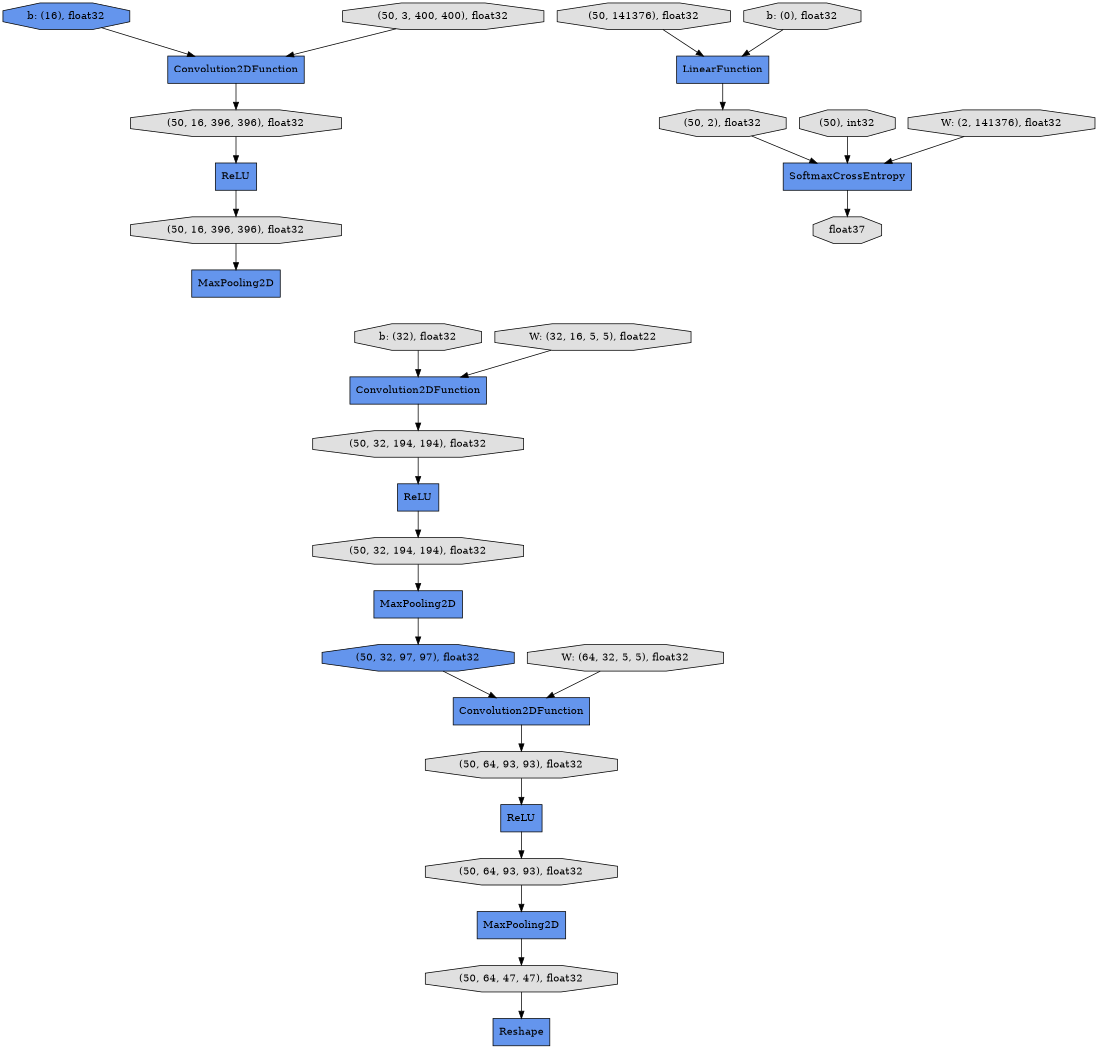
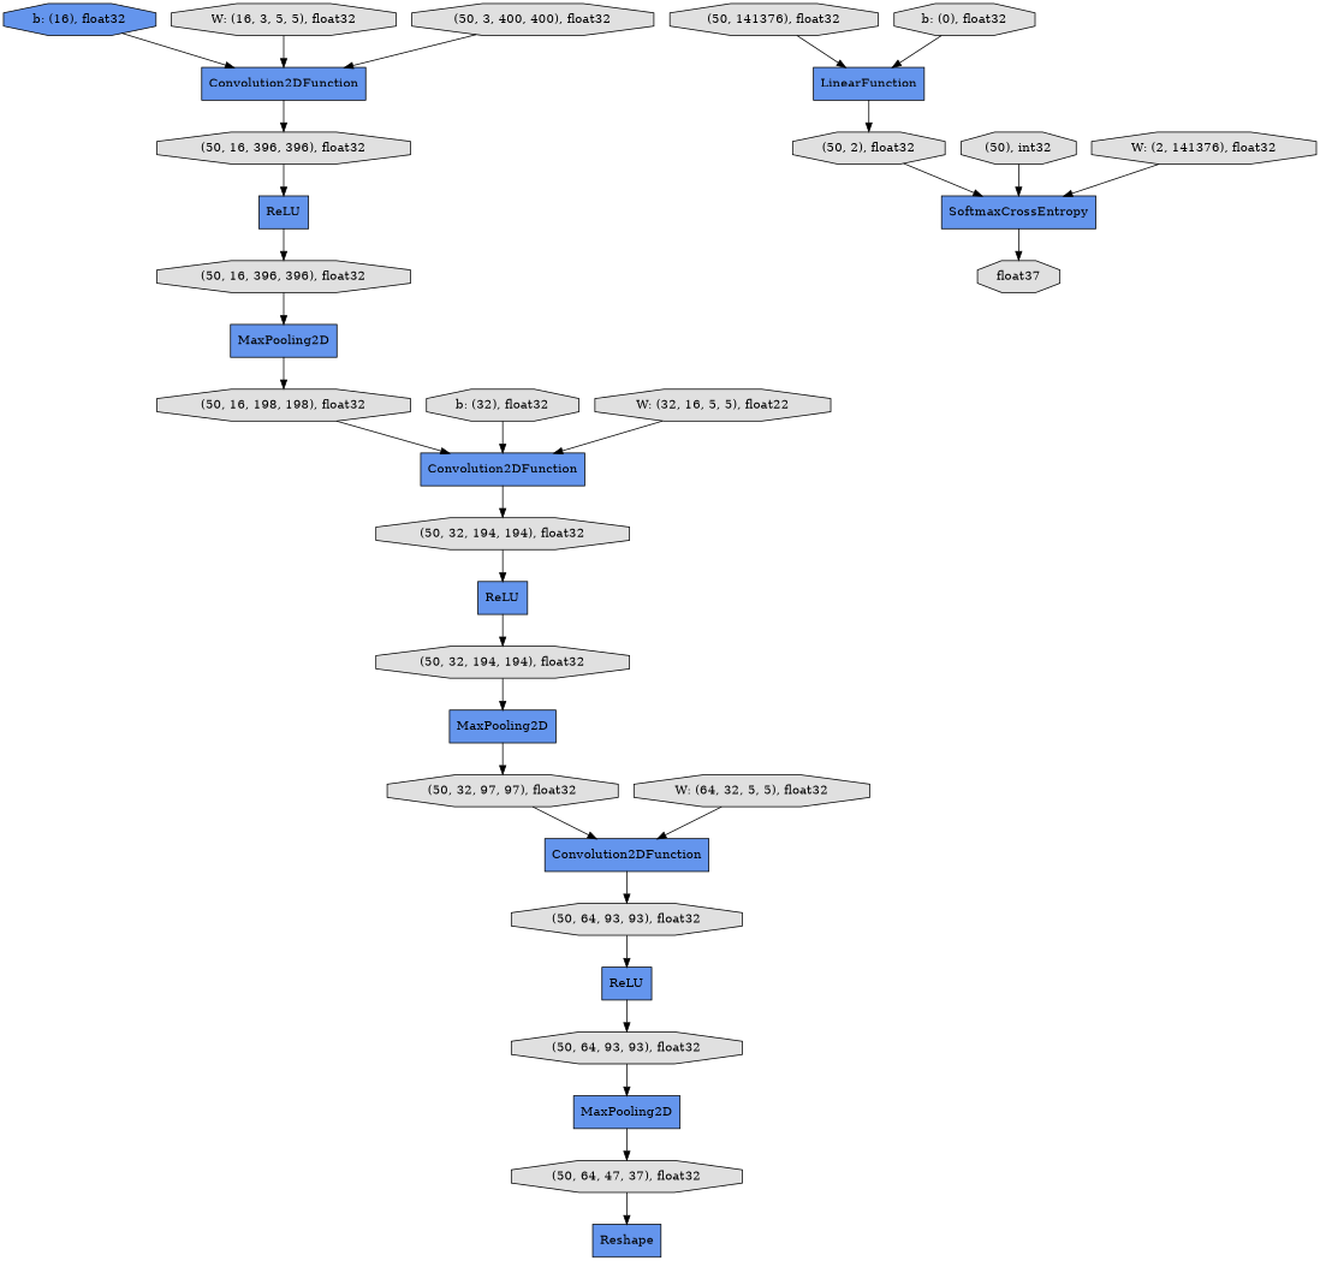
  digraph {
    rankdir=TB
    node [fillcolor="#E0E0E0" shape=octagon style=filled]
    n1 [fillcolor="#6495ED" label=Reshape shape=record]
    n2 [label="(50, 141376), float32"]
    n3 [fillcolor="#6495ED" label=LinearFunction shape=record]
    n4 [label="(50, 16, 396, 396), float32"]
    n5 [fillcolor="#6495ED" label=MaxPooling2D shape=record]
+   n6 [label="(50, 16, 198, 198), float32"]
    n7 [fillcolor="#6495ED" label=MaxPooling2D shape=record]
-   n8 [fillcolor="#6495ED" label="(50, 32, 97, 97), float32"]
+   n8 [label="(50, 32, 97, 97), float32"]
    n9 [fillcolor="#6495ED" label=Convolution2DFunction shape=record]
    n10 [label="(50, 32, 194, 194), float32"]
    n11 [fillcolor="#6495ED" label=ReLU shape=record]
    n12 [label="(50, 32, 194, 194), float32"]
    n13 [label="(50, 2), float32"]
    n14 [label="(50, 64, 93, 93), float32"]
    n15 [fillcolor="#6495ED" label=ReLU shape=record]
    n16 [label="b: (32), float32"]
    n17 [fillcolor="#6495ED" label=Convolution2DFunction shape=record]
-   n18 [label="(50, 64, 47, 47), float32"]
+   n18 [label="(50, 64, 47, 37), float32"]
    n19 [fillcolor="#6495ED" label=SoftmaxCrossEntropy shape=record]
    n20 [label=float37]
    n21 [label="W: (64, 32, 5, 5), float32"]
    n22 [label="(50), int32"]
    n23 [fillcolor="#6495ED" label="b: (16), float32"]
    n24 [fillcolor="#6495ED" label=Convolution2DFunction shape=record]
    n25 [label="(50, 16, 396, 396), float32"]
    n26 [fillcolor="#6495ED" label=MaxPooling2D shape=record]
    n27 [fillcolor="#6495ED" label=ReLU shape=record]
    n28 [label="(50, 64, 93, 93), float32"]
+   n29 [label="W: (16, 3, 5, 5), float32"]
    n30 [label="W: (2, 141376), float32"]
    n31 [label="(50, 3, 400, 400), float32"]
    n32 [label="b: (0), float32"]
    n33 [label="W: (32, 16, 5, 5), float22"]
    n2 -> n3
    n3 -> n13
    n4 -> n5
+   n5 -> n6
+   n6 -> n17
    n7 -> n8
    n8 -> n9
    n9 -> n14
    n10 -> n11
    n11 -> n12
    n12 -> n7
    n13 -> n19
    n14 -> n15
    n15 -> n28
    n16 -> n17
    n17 -> n10
    n18 -> n1
    n19 -> n20
    n21 -> n9
    n22 -> n19
    n23 -> n24
    n24 -> n25
    n25 -> n27
    n26 -> n18
    n27 -> n4
    n28 -> n26
+   n29 -> n24
    n30 -> n19
    n31 -> n24
    n32 -> n3
    n33 -> n17
  }
